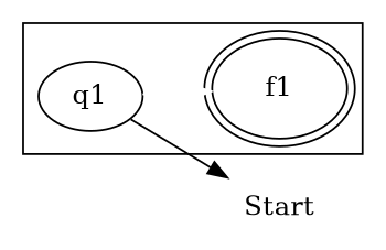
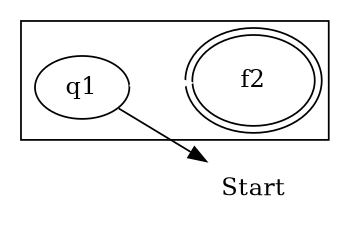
  digraph {
    rankdir=LR
-   f1 [peripheries=2]
+   f1 [peripheries=2 label=f2]
    q1
    Start [shape=plaintext]
    subgraph cluster_1 {
      f1
      q1
    }
    q1 -> f1 [color=white]
    q1 -> Start
  }
